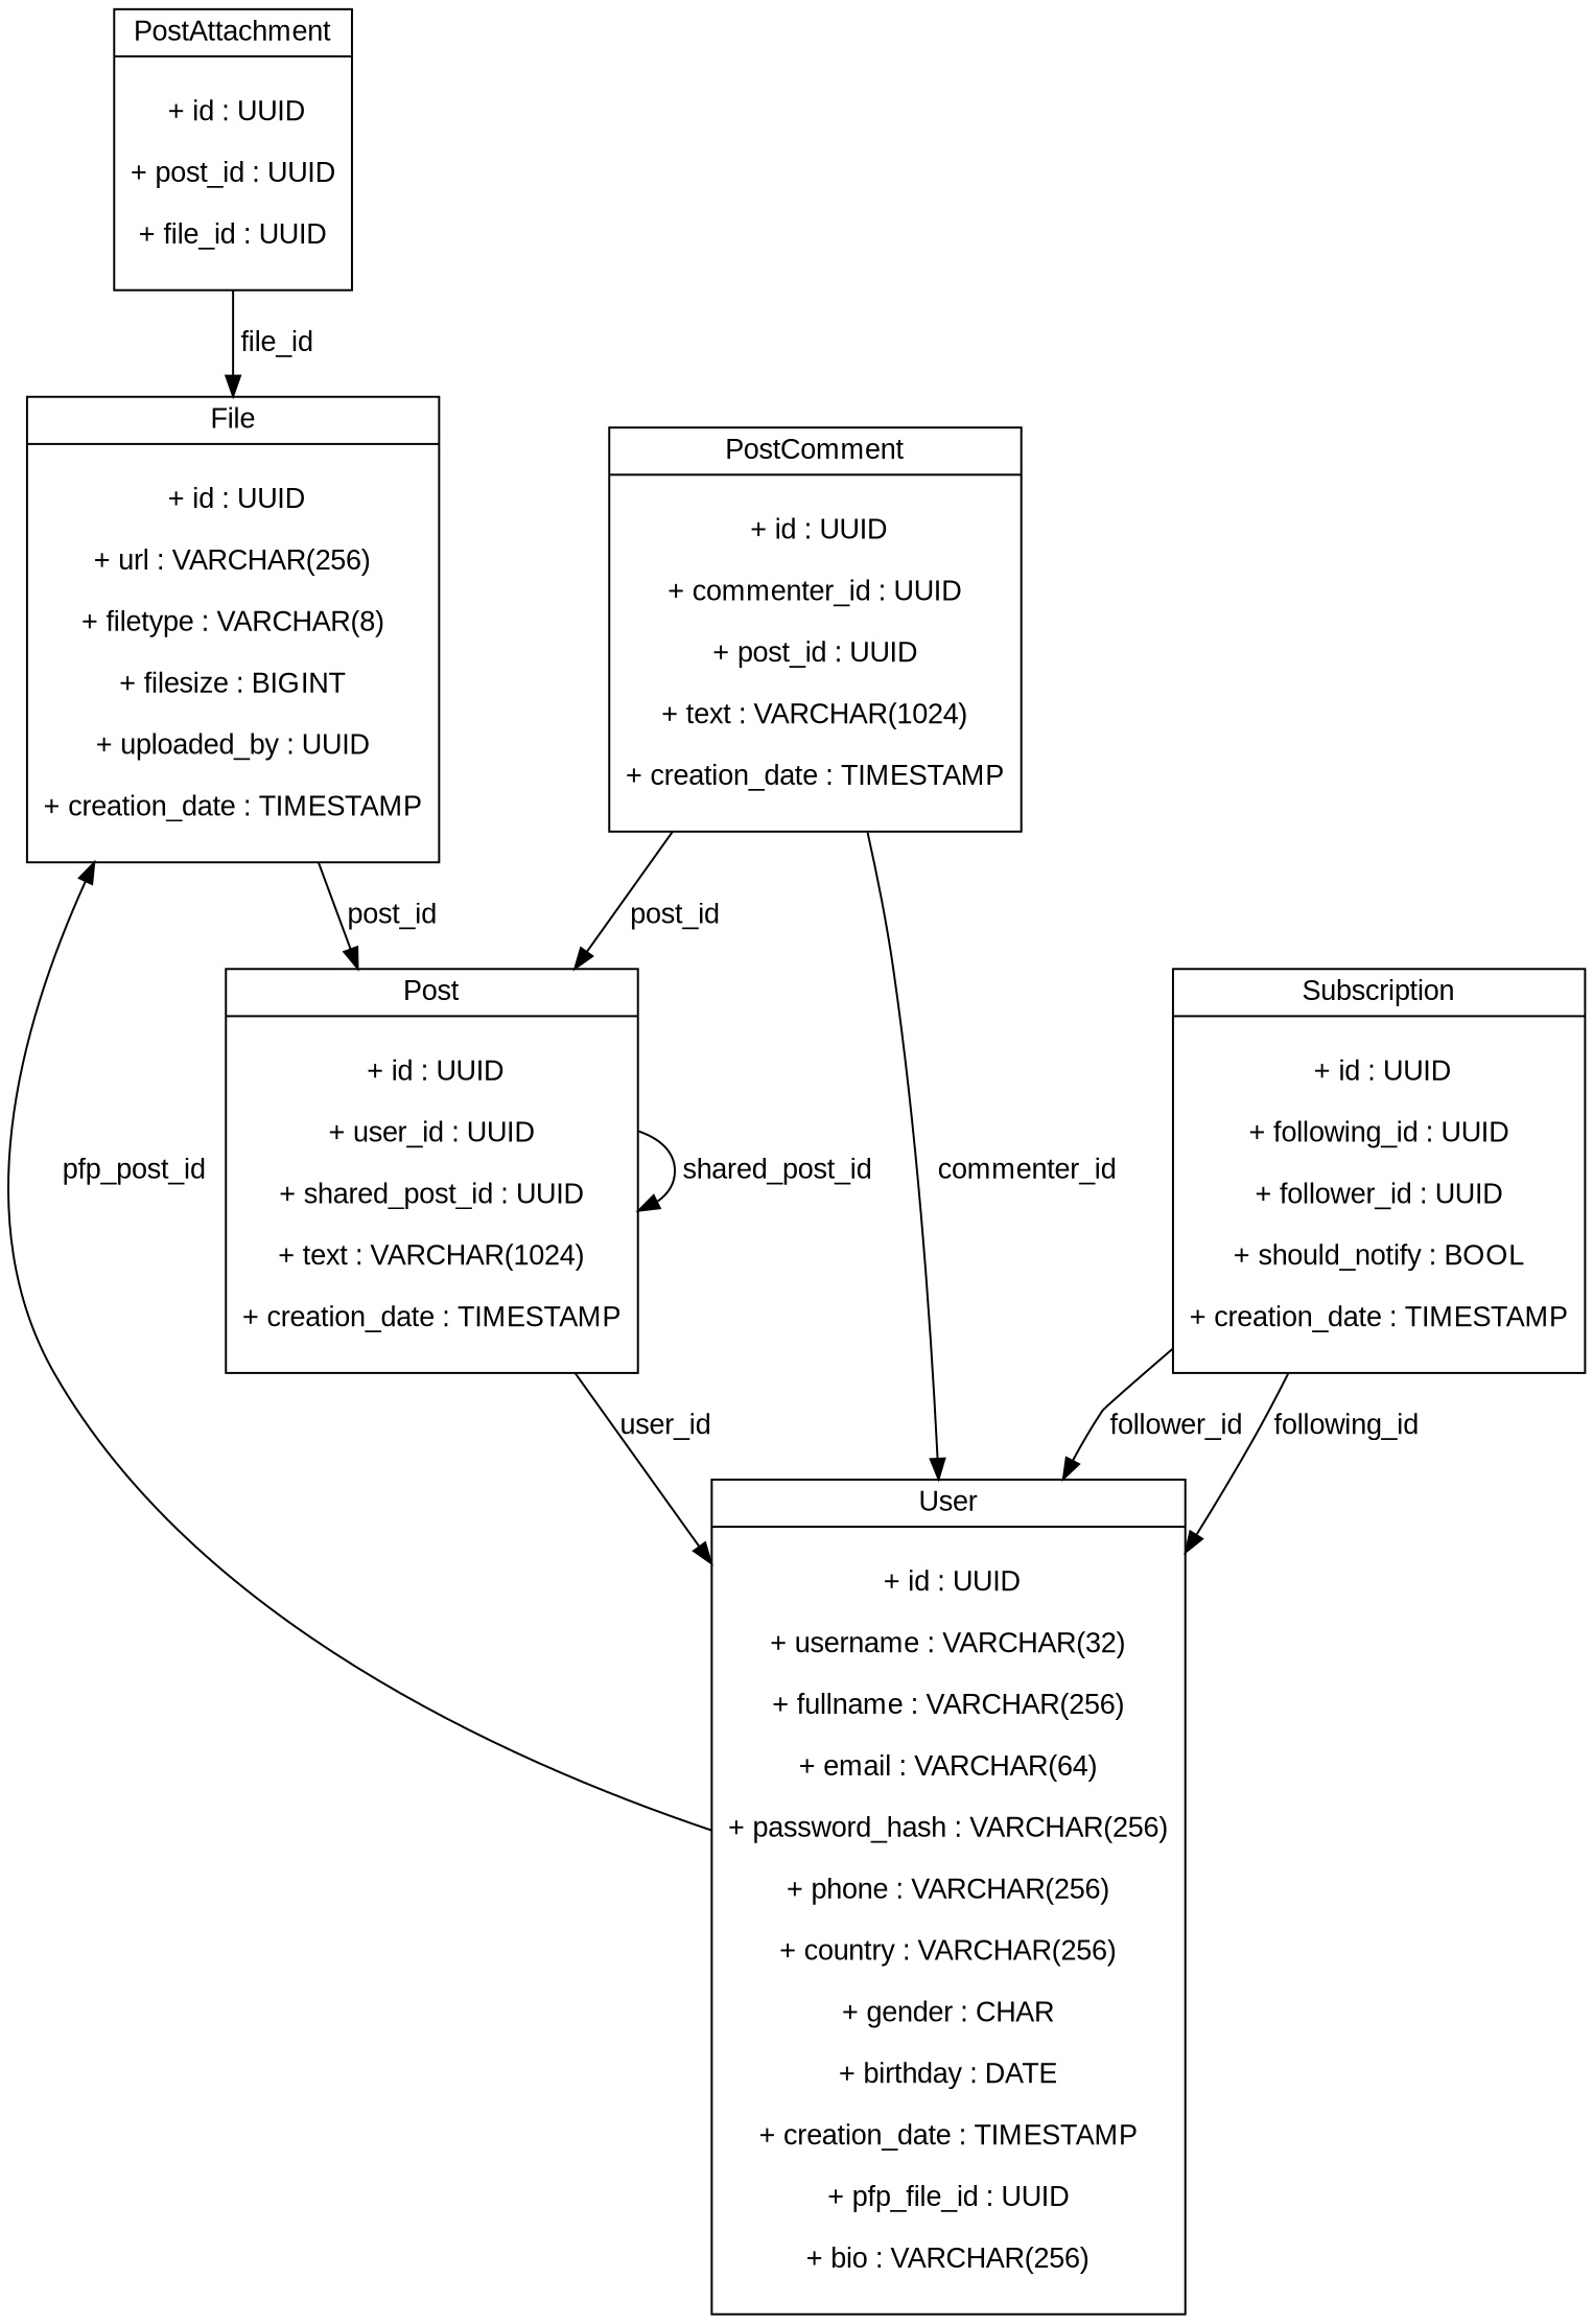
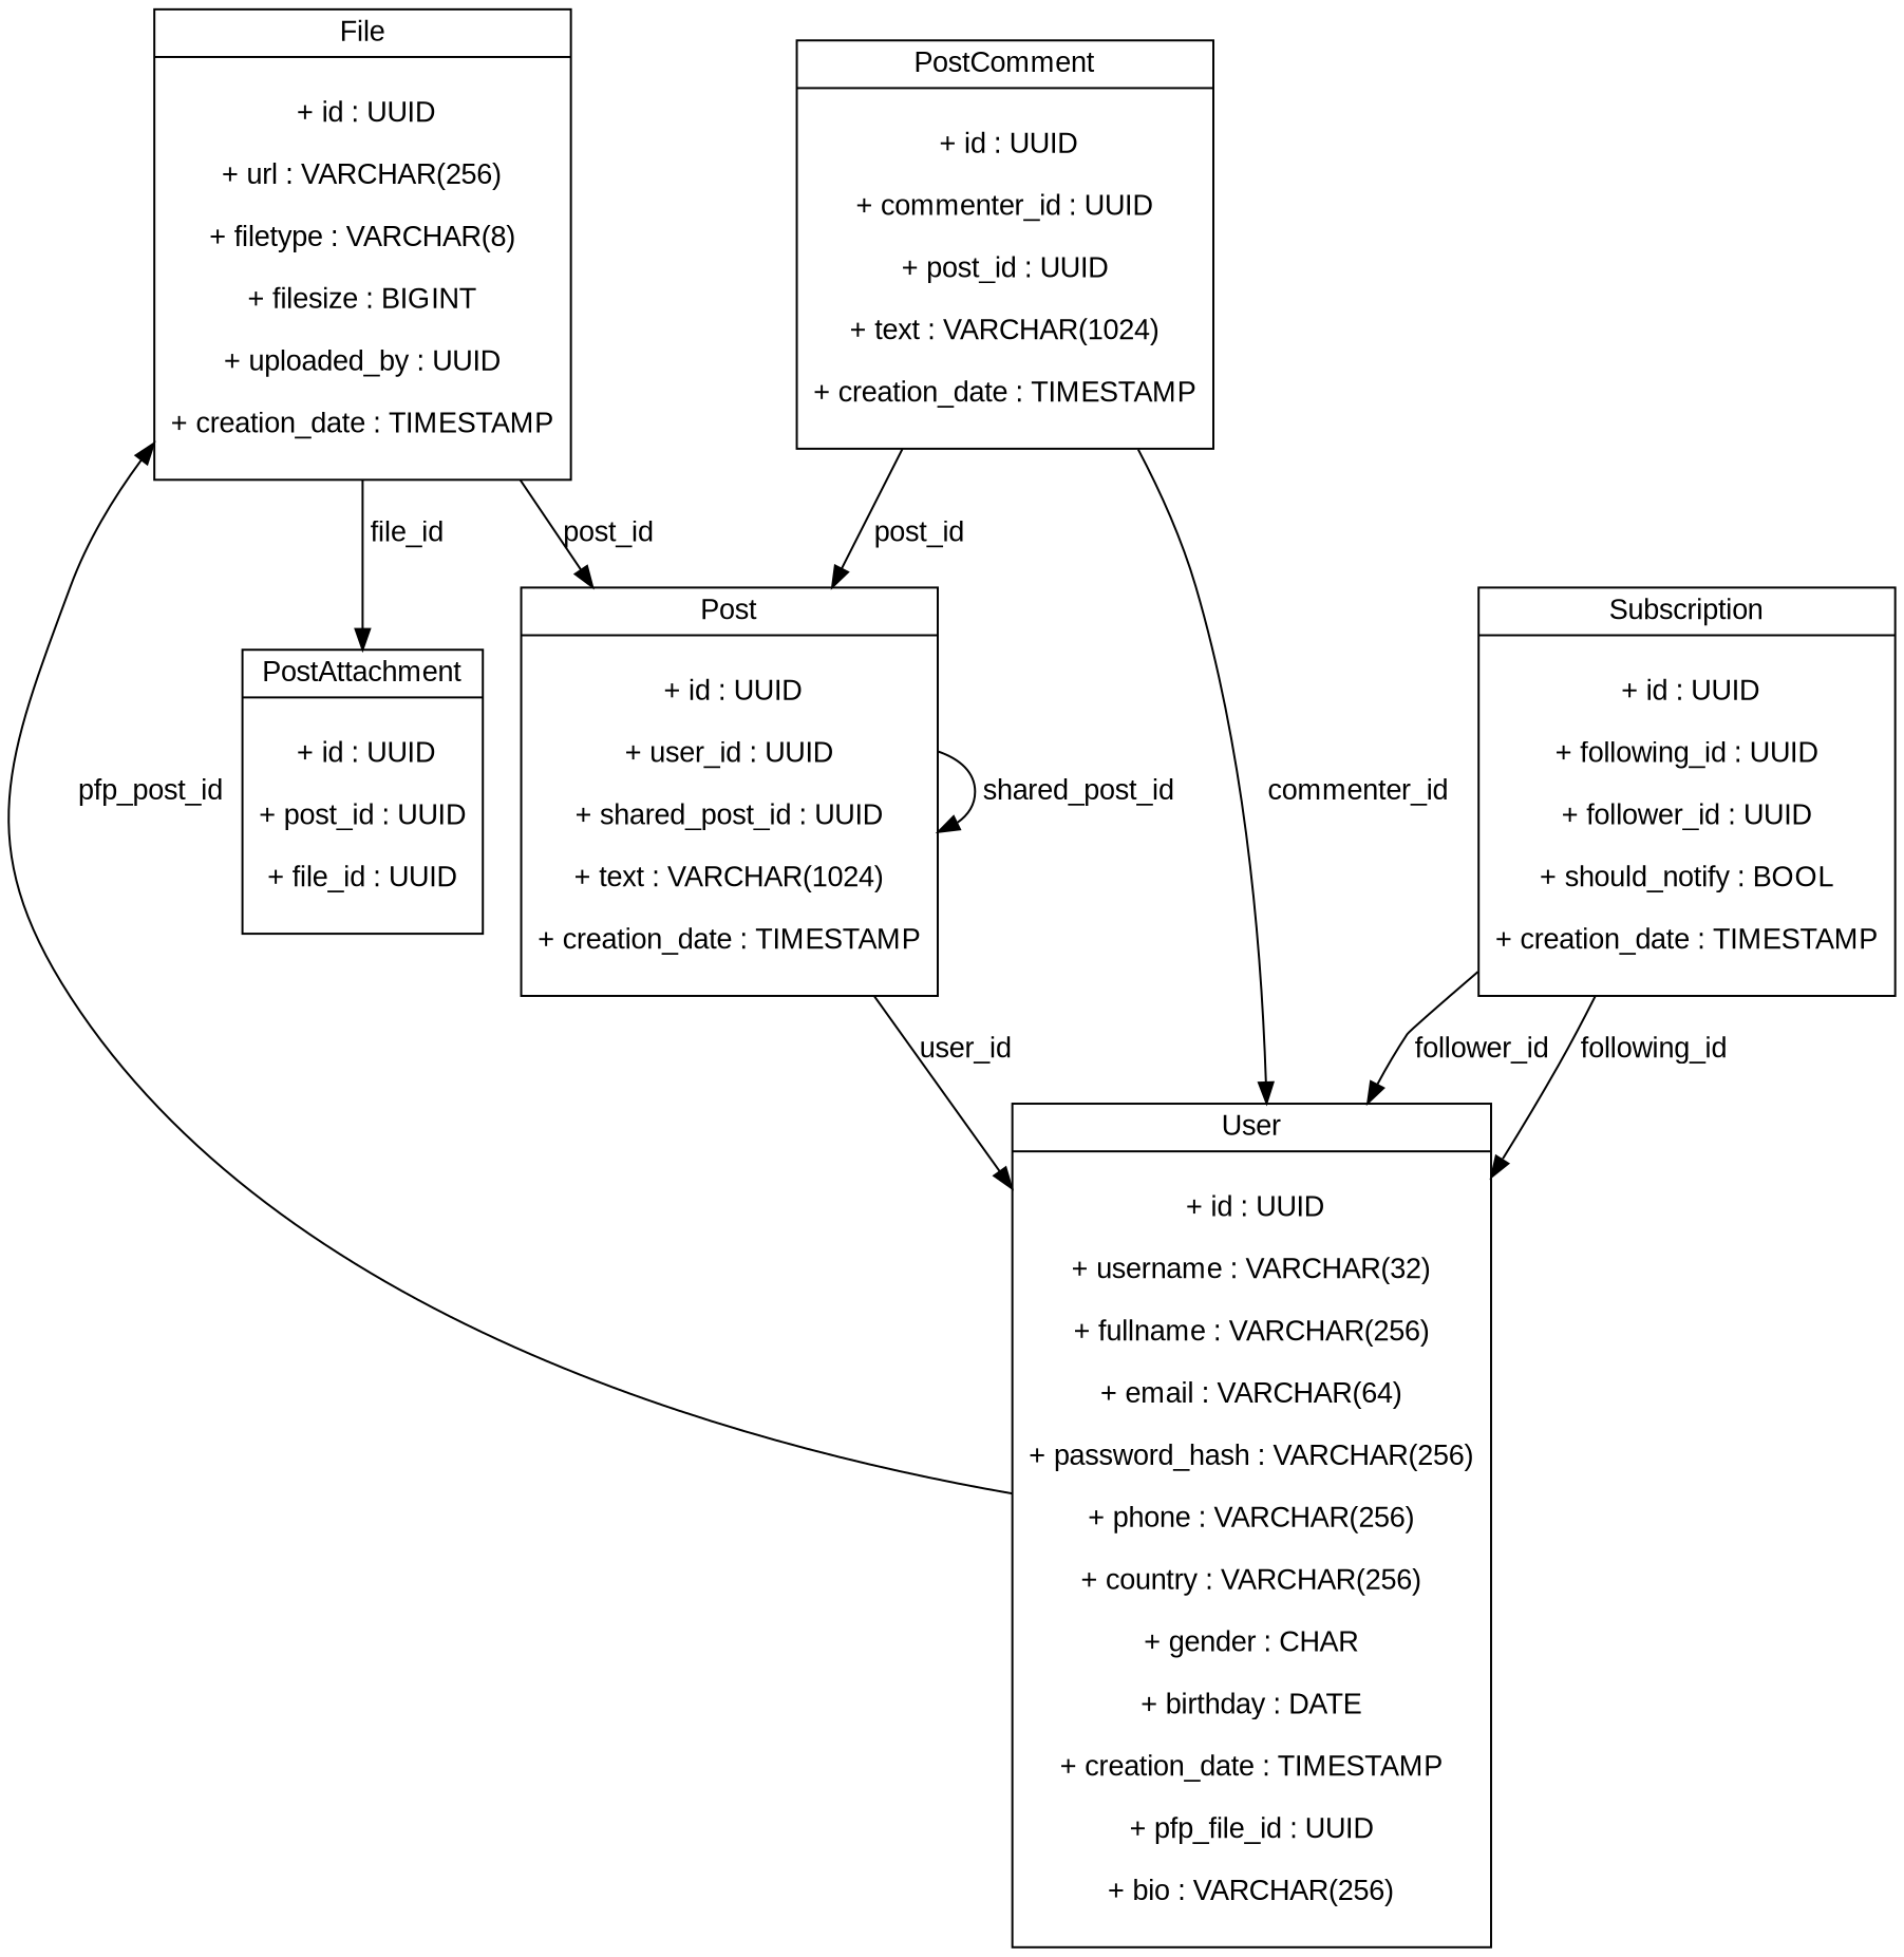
  digraph {
    fontname="Liberation Sans"
    node [fontname="Liberation Sans" shape=record]
    edge [fontname="Liberation Sans"]
    n1 [label="{File|\n    + id              : UUID\n    \l+ url           : VARCHAR(256)\n    \l+ filetype      : VARCHAR(8)\n    \l+ filesize      : BIGINT\n    \l+ uploaded_by   : UUID\n    \l+ creation_date : TIMESTAMP\n    \l}"]
    n2 [label="{Post|\n    + id               : UUID\n    \l+ user_id        : UUID\n    \l+ shared_post_id : UUID\n    \l+ text           : VARCHAR(1024)\n    \l+ creation_date  : TIMESTAMP\n    \l}"]
    n3 [label="{User|\n    + id              : UUID\n    \l+ username      : VARCHAR(32)\n    \l+ fullname      : VARCHAR(256)\n    \l+ email         : VARCHAR(64)\n    \l+ password_hash : VARCHAR(256)\n    \l+ phone         : VARCHAR(256)\n    \l+ country       : VARCHAR(256)\n    \l+ gender        : CHAR\n    \l+ birthday      : DATE\n    \l+ creation_date : TIMESTAMP\n    \l+ pfp_file_id   : UUID\n    \l+ bio           : VARCHAR(256)\n    \l}"]
    n4 [label="{PostAttachment|\n    + id        : UUID\n    \l+ post_id : UUID\n    \l+ file_id : UUID\n    \l}"]
    n5 [label="{PostComment|\n    + id              : UUID\n    \l+ commenter_id  : UUID\n    \l+ post_id       : UUID\n    \l+ text          : VARCHAR(1024)\n    \l+ creation_date : TIMESTAMP\n    \l}"]
    n6 [label="{Subscription|\n    + id              : UUID\n    \l+ following_id  : UUID\n    \l+ follower_id   : UUID\n    \l+ should_notify : BOOL\n    \l+ creation_date : TIMESTAMP\n    \l}"]
    n1 -> n2 [label=" post_id"]
    n2 -> n2 [label=" shared_post_id"]
    n2 -> n3 [label=" user_id"]
    n3 -> n1 [label=" pfp_post_id"]
-   n4 -> n1 [label=" file_id"]
+   n1 -> n4 [label=" file_id"]
    n5 -> n2 [label=" post_id"]
    n5 -> n3 [label=" commenter_id"]
    n6 -> n3 [label=" following_id"]
    n6 -> n3 [label=" follower_id"]
  }
